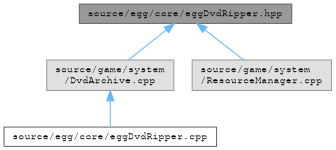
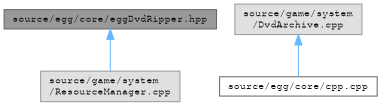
  digraph {
    node [color=grey60 fillcolor="#E0E0E0" fontname=FreeMono fontsize=10 shape=box style=filled]
    edge [color=steelblue1 dir=back fontname=FreeMono fontsize=10 labelfontname=FreeMono labelfontsize=10 style=solid]
    n1 [color=gray40 fillcolor=grey60 fontcolor=black height=0.2 label="source/egg/core/eggDvdRipper.hpp" width=0.4]
    n2 [height=0.2 label="source/game/system\l/DvdArchive.cpp" width=0.4]
    n3 [height=0.2 label="source/game/system\l/ResourceManager.cpp" width=0.4]
-   n4 [color=grey40 fillcolor=white height=0.2 label="source/egg/core/eggDvdRipper.cpp" width=0.4]
-   n1 -> n2
+   n4 [color=grey40 fillcolor=white height=0.2 label="source/egg/core/cpp.cpp" width=0.4]
    n1 -> n3
    n2 -> n4
  }
